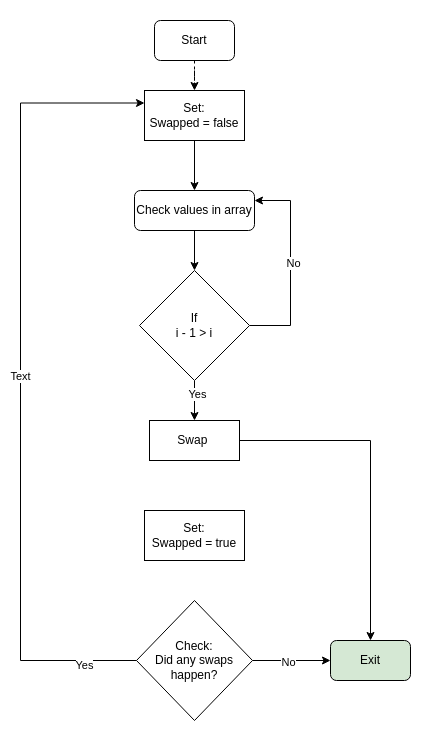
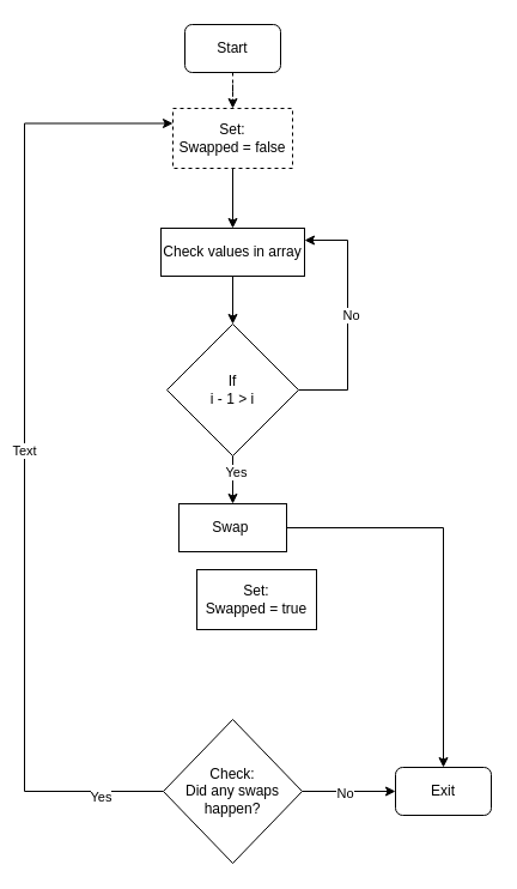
  <mxCell id="0" />
  <mxCell id="1" parent="0" />
  <mxCell id="2" value="" style="edgeStyle=orthogonalEdgeStyle;rounded=0;orthogonalLoop=1;jettySize=auto;html=1;dashed=1;" edge="1" parent="1" source="3" target="5"><mxGeometry relative="1" as="geometry" /></mxCell>
  <mxCell id="3" value="Start" style="rounded=1;whiteSpace=wrap;html=1;" vertex="1" parent="1"><mxGeometry x="154" y="20" width="80" height="40" as="geometry" /></mxCell>
  <mxCell id="4" value="" style="edgeStyle=orthogonalEdgeStyle;rounded=0;orthogonalLoop=1;jettySize=auto;html=1;" edge="1" parent="1" source="5" target="7"><mxGeometry relative="1" as="geometry" /></mxCell>
- <mxCell id="5" value="Set:&lt;br&gt;Swapped = false" style="rounded=0;whiteSpace=wrap;html=1;" vertex="1" parent="1"><mxGeometry x="144" y="90" width="100" height="50" as="geometry" /></mxCell>
+ <mxCell id="5" value="Set:&lt;br&gt;Swapped = false" style="rounded=0;whiteSpace=wrap;html=1;dashed=1;" vertex="1" parent="1"><mxGeometry x="144" y="90" width="100" height="50" as="geometry" /></mxCell>
  <mxCell id="6" value="" style="edgeStyle=orthogonalEdgeStyle;rounded=0;orthogonalLoop=1;jettySize=auto;html=1;" edge="1" parent="1" source="7" target="12"><mxGeometry relative="1" as="geometry" /></mxCell>
- <mxCell id="7" value="Check values in array" style="whiteSpace=wrap;html=1;rounded=1;" vertex="1" parent="1"><mxGeometry x="134" y="190" width="120" height="40" as="geometry" /></mxCell>
+ <mxCell id="7" value="Check values in array" style="rounded=0;whiteSpace=wrap;html=1;" vertex="1" parent="1"><mxGeometry x="134" y="190" width="120" height="40" as="geometry" /></mxCell>
  <mxCell id="8" style="edgeStyle=orthogonalEdgeStyle;rounded=0;orthogonalLoop=1;jettySize=auto;html=1;exitX=1;exitY=0.5;exitDx=0;exitDy=0;entryX=1;entryY=0.25;entryDx=0;entryDy=0;" edge="1" parent="1" source="12" target="7"><mxGeometry relative="1" as="geometry"><Array as="points"><mxPoint x="290" y="325" /><mxPoint x="290" y="200" /></Array></mxGeometry></mxCell>
  <mxCell id="9" value="No" style="edgeLabel;html=1;align=center;verticalAlign=middle;resizable=0;points=[];" vertex="1" connectable="0" parent="8"><mxGeometry x="0.03" y="-2" relative="1" as="geometry"><mxPoint as="offset" /></mxGeometry></mxCell>
  <mxCell id="10" value="" style="edgeStyle=orthogonalEdgeStyle;rounded=0;orthogonalLoop=1;jettySize=auto;html=1;" edge="1" parent="1" source="12" target="14"><mxGeometry relative="1" as="geometry" /></mxCell>
  <mxCell id="11" value="Yes" style="edgeLabel;html=1;align=center;verticalAlign=middle;resizable=0;points=[];" vertex="1" connectable="0" parent="10"><mxGeometry x="-0.35" y="2" relative="1" as="geometry"><mxPoint as="offset" /></mxGeometry></mxCell>
  <mxCell id="12" value="If&lt;br&gt;i - 1 &amp;gt; i" style="rhombus;whiteSpace=wrap;html=1;" vertex="1" parent="1"><mxGeometry x="139" y="270" width="110" height="110" as="geometry" /></mxCell>
  <mxCell id="13" value="" style="edgeStyle=orthogonalEdgeStyle;rounded=0;orthogonalLoop=1;jettySize=auto;html=1;" edge="1" parent="1" source="14" target="22"><mxGeometry relative="1" as="geometry" /></mxCell>
  <mxCell id="14" value="Swap&amp;nbsp;" style="rounded=0;whiteSpace=wrap;html=1;" vertex="1" parent="1"><mxGeometry x="149" y="420" width="90" height="40" as="geometry" /></mxCell>
- <mxCell id="15" value="Set:&lt;br&gt;Swapped = true" style="rounded=0;whiteSpace=wrap;html=1;" vertex="1" parent="1"><mxGeometry x="144" y="510" width="100" height="50" as="geometry" /></mxCell>
+ <mxCell id="15" value="Set:&lt;br&gt;Swapped = true" style="rounded=0;whiteSpace=wrap;html=1;" vertex="1" parent="1"><mxGeometry x="164" y="475" width="100" height="50" as="geometry" /></mxCell>
  <mxCell id="16" value="" style="edgeStyle=orthogonalEdgeStyle;rounded=0;orthogonalLoop=1;jettySize=auto;html=1;" edge="1" parent="1" source="21" target="22"><mxGeometry relative="1" as="geometry" /></mxCell>
  <mxCell id="17" value="No" style="edgeLabel;html=1;align=center;verticalAlign=middle;resizable=0;points=[];" vertex="1" connectable="0" parent="16"><mxGeometry x="-0.103" y="-1" relative="1" as="geometry"><mxPoint as="offset" /></mxGeometry></mxCell>
  <mxCell id="18" style="edgeStyle=orthogonalEdgeStyle;rounded=0;orthogonalLoop=1;jettySize=auto;html=1;exitX=0;exitY=0.5;exitDx=0;exitDy=0;entryX=0;entryY=0.25;entryDx=0;entryDy=0;" edge="1" parent="1" source="21" target="5"><mxGeometry relative="1" as="geometry"><Array as="points"><mxPoint x="20" y="660" /><mxPoint x="20" y="103" /></Array></mxGeometry></mxCell>
  <mxCell id="19" value="Text" style="edgeLabel;html=1;align=center;verticalAlign=middle;resizable=0;points=[];" vertex="1" connectable="0" parent="18"><mxGeometry x="0.006" y="1" relative="1" as="geometry"><mxPoint as="offset" /></mxGeometry></mxCell>
  <mxCell id="20" value="Yes" style="edgeLabel;html=1;align=center;verticalAlign=middle;resizable=0;points=[];" vertex="1" connectable="0" parent="18"><mxGeometry x="-0.867" y="4" relative="1" as="geometry"><mxPoint as="offset" /></mxGeometry></mxCell>
  <mxCell id="21" value="Check:&lt;br&gt;Did any swaps happen?" style="rhombus;whiteSpace=wrap;html=1;" vertex="1" parent="1"><mxGeometry x="136" y="600" width="116" height="120" as="geometry" /></mxCell>
- <mxCell id="22" value="Exit" style="rounded=1;whiteSpace=wrap;html=1;fillColor=#d5e8d4;" vertex="1" parent="1"><mxGeometry x="330" y="640" width="80" height="40" as="geometry" /></mxCell>
+ <mxCell id="22" value="Exit" style="rounded=1;whiteSpace=wrap;html=1;" vertex="1" parent="1"><mxGeometry x="330" y="640" width="80" height="40" as="geometry" /></mxCell>
